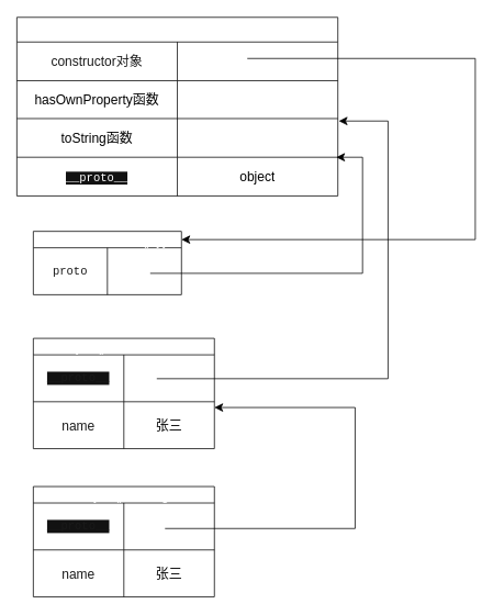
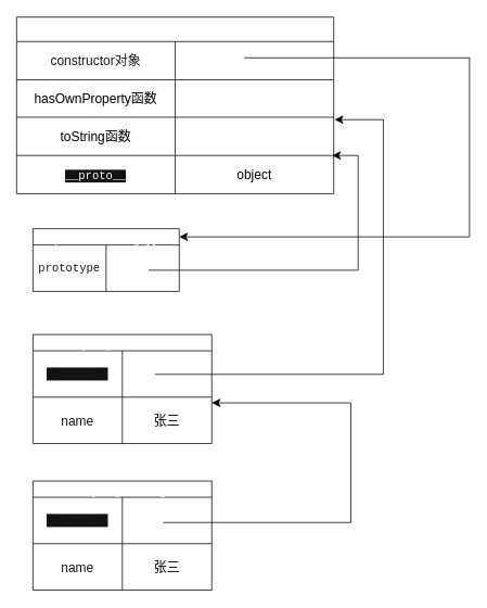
  <mxCell id="0" />
  <mxCell id="1" parent="0" />
- <mxCell id="2" value="function Person () { }" style="shape=table;startSize=20;container=1;collapsible=0;childLayout=tableLayout;strokeColor=default;fontSize=16;fontColor=light-dark(#FFFFFF,#DB7093);" vertex="1" parent="1"><mxGeometry x="40" y="280" width="180" height="77" as="geometry" /></mxCell>
+ <mxCell id="2" value="proto Person () { }" style="shape=table;startSize=20;container=1;collapsible=0;childLayout=tableLayout;strokeColor=default;fontSize=16;fontColor=light-dark(#FFFFFF,#DB7093);" vertex="1" parent="1"><mxGeometry x="40" y="280" width="180" height="77" as="geometry" /></mxCell>
  <mxCell id="3" value="" style="shape=tableRow;horizontal=0;startSize=0;swimlaneHead=0;swimlaneBody=0;strokeColor=inherit;top=0;left=0;bottom=0;right=0;collapsible=0;dropTarget=0;fillColor=none;points=[[0,0.5],[1,0.5]];portConstraint=eastwest;fontSize=16;" vertex="1" parent="2"><mxGeometry y="20" width="180" height="57" as="geometry" /></mxCell>
- <mxCell id="4" value="&lt;div style=&quot;font-family: Consolas, &amp;quot;Courier New&amp;quot;, monospace; font-size: 14px; line-height: 19px; white-space: pre;&quot;&gt;&lt;span style=&quot;background-color: rgb(255, 255, 255);&quot;&gt;proto&lt;/span&gt;&lt;/div&gt;" style="shape=partialRectangle;html=1;whiteSpace=wrap;connectable=0;strokeColor=inherit;overflow=hidden;fillColor=none;top=0;left=0;bottom=0;right=0;pointerEvents=1;fontSize=16;fontColor=#1A1A1A;" vertex="1" parent="3"><mxGeometry width="90" height="57" as="geometry"><mxRectangle width="90" height="57" as="alternateBounds" /></mxGeometry></mxCell>
+ <mxCell id="4" value="&lt;div style=&quot;font-family: Consolas, &amp;quot;Courier New&amp;quot;, monospace; font-size: 14px; line-height: 19px; white-space: pre;&quot;&gt;&lt;span style=&quot;background-color: rgb(255, 255, 255);&quot;&gt;prototype&lt;/span&gt;&lt;/div&gt;" style="shape=partialRectangle;html=1;whiteSpace=wrap;connectable=0;strokeColor=inherit;overflow=hidden;fillColor=none;top=0;left=0;bottom=0;right=0;pointerEvents=1;fontSize=16;fontColor=#1A1A1A;" vertex="1" parent="3"><mxGeometry width="90" height="57" as="geometry"><mxRectangle width="90" height="57" as="alternateBounds" /></mxGeometry></mxCell>
  <mxCell id="5" value="" style="shape=partialRectangle;html=1;whiteSpace=wrap;connectable=0;strokeColor=inherit;overflow=hidden;fillColor=none;top=0;left=0;bottom=0;right=0;pointerEvents=1;fontSize=16;" vertex="1" parent="3"><mxGeometry x="90" width="90" height="57" as="geometry"><mxRectangle width="90" height="57" as="alternateBounds" /></mxGeometry></mxCell>
  <mxCell id="6" value="Person函数的原型对象" style="shape=table;startSize=30;container=1;collapsible=0;childLayout=tableLayout;strokeColor=default;fontSize=16;fontColor=light-dark(#FFFFFF,#DB7093);" vertex="1" parent="1"><mxGeometry x="20" y="20" width="390" height="217" as="geometry" /></mxCell>
  <mxCell id="7" value="" style="shape=tableRow;horizontal=0;startSize=0;swimlaneHead=0;swimlaneBody=0;strokeColor=inherit;top=0;left=0;bottom=0;right=0;collapsible=0;dropTarget=0;fillColor=none;points=[[0,0.5],[1,0.5]];portConstraint=eastwest;fontSize=16;" vertex="1" parent="6"><mxGeometry y="30" width="390" height="47" as="geometry" /></mxCell>
  <mxCell id="8" value="constructor对象" style="shape=partialRectangle;html=1;whiteSpace=wrap;connectable=0;strokeColor=inherit;overflow=hidden;fillColor=none;top=0;left=0;bottom=0;right=0;pointerEvents=1;fontSize=16;fontColor=#1A1A1A;" vertex="1" parent="7"><mxGeometry width="195" height="47" as="geometry"><mxRectangle width="195" height="47" as="alternateBounds" /></mxGeometry></mxCell>
  <mxCell id="9" value="" style="shape=partialRectangle;html=1;whiteSpace=wrap;connectable=0;strokeColor=inherit;overflow=hidden;fillColor=none;top=0;left=0;bottom=0;right=0;pointerEvents=1;fontSize=16;" vertex="1" parent="7"><mxGeometry x="195" width="195" height="47" as="geometry"><mxRectangle width="195" height="47" as="alternateBounds" /></mxGeometry></mxCell>
  <mxCell id="10" value="" style="shape=tableRow;horizontal=0;startSize=0;swimlaneHead=0;swimlaneBody=0;strokeColor=inherit;top=0;left=0;bottom=0;right=0;collapsible=0;dropTarget=0;fillColor=none;points=[[0,0.5],[1,0.5]];portConstraint=eastwest;fontSize=16;" vertex="1" parent="6"><mxGeometry y="77" width="390" height="46" as="geometry" /></mxCell>
  <mxCell id="11" value="hasOwnProperty函数" style="shape=partialRectangle;html=1;whiteSpace=wrap;connectable=0;strokeColor=inherit;overflow=hidden;fillColor=none;top=0;left=0;bottom=0;right=0;pointerEvents=1;fontSize=16;" vertex="1" parent="10"><mxGeometry width="195" height="46" as="geometry"><mxRectangle width="195" height="46" as="alternateBounds" /></mxGeometry></mxCell>
  <mxCell id="12" value="" style="shape=partialRectangle;html=1;whiteSpace=wrap;connectable=0;strokeColor=inherit;overflow=hidden;fillColor=none;top=0;left=0;bottom=0;right=0;pointerEvents=1;fontSize=16;" vertex="1" parent="10"><mxGeometry x="195" width="195" height="46" as="geometry"><mxRectangle width="195" height="46" as="alternateBounds" /></mxGeometry></mxCell>
  <mxCell id="13" value="" style="shape=tableRow;horizontal=0;startSize=0;swimlaneHead=0;swimlaneBody=0;strokeColor=inherit;top=0;left=0;bottom=0;right=0;collapsible=0;dropTarget=0;fillColor=none;points=[[0,0.5],[1,0.5]];portConstraint=eastwest;fontSize=16;" vertex="1" parent="6"><mxGeometry y="123" width="390" height="47" as="geometry" /></mxCell>
  <mxCell id="14" value="toString函数" style="shape=partialRectangle;html=1;whiteSpace=wrap;connectable=0;strokeColor=inherit;overflow=hidden;fillColor=none;top=0;left=0;bottom=0;right=0;pointerEvents=1;fontSize=16;" vertex="1" parent="13"><mxGeometry width="195" height="47" as="geometry"><mxRectangle width="195" height="47" as="alternateBounds" /></mxGeometry></mxCell>
  <mxCell id="15" value="" style="shape=partialRectangle;html=1;whiteSpace=wrap;connectable=0;strokeColor=inherit;overflow=hidden;fillColor=none;top=0;left=0;bottom=0;right=0;pointerEvents=1;fontSize=16;" vertex="1" parent="13"><mxGeometry x="195" width="195" height="47" as="geometry"><mxRectangle width="195" height="47" as="alternateBounds" /></mxGeometry></mxCell>
  <mxCell id="16" style="shape=tableRow;horizontal=0;startSize=0;swimlaneHead=0;swimlaneBody=0;strokeColor=inherit;top=0;left=0;bottom=0;right=0;collapsible=0;dropTarget=0;fillColor=none;points=[[0,0.5],[1,0.5]];portConstraint=eastwest;fontSize=16;" vertex="1" parent="6"><mxGeometry y="170" width="390" height="47" as="geometry" /></mxCell>
  <mxCell id="17" value="&lt;span style=&quot;font-family: Consolas, &amp;quot;Courier New&amp;quot;, monospace; font-size: 14px; white-space: pre; background-color: light-dark(rgb(18, 18, 18), rgb(18, 18, 18));&quot;&gt;&lt;font style=&quot;color: light-dark(rgb(255, 255, 255), rgb(255, 255, 255));&quot;&gt;__proto__&lt;/font&gt;&lt;/span&gt;" style="shape=partialRectangle;html=1;whiteSpace=wrap;connectable=0;strokeColor=inherit;overflow=hidden;fillColor=none;top=0;left=0;bottom=0;right=0;pointerEvents=1;fontSize=16;" vertex="1" parent="16"><mxGeometry width="195" height="47" as="geometry"><mxRectangle width="195" height="47" as="alternateBounds" /></mxGeometry></mxCell>
  <mxCell id="18" value="object" style="shape=partialRectangle;html=1;whiteSpace=wrap;connectable=0;strokeColor=inherit;overflow=hidden;fillColor=none;top=0;left=0;bottom=0;right=0;pointerEvents=1;fontSize=16;" vertex="1" parent="16"><mxGeometry x="195" width="195" height="47" as="geometry"><mxRectangle width="195" height="47" as="alternateBounds" /></mxGeometry></mxCell>
  <mxCell id="19" value="" style="edgeStyle=elbowEdgeStyle;elbow=horizontal;endArrow=classic;html=1;curved=0;rounded=0;endSize=8;startSize=8;entryX=0.995;entryY=1;entryDx=0;entryDy=0;entryPerimeter=0;" edge="1" parent="1" target="13"><mxGeometry width="50" height="50" relative="1" as="geometry"><mxPoint x="182" y="331" as="sourcePoint" /><mxPoint x="392" y="114" as="targetPoint" /><Array as="points"><mxPoint x="440" y="170" /><mxPoint x="442" y="284" /><mxPoint x="232" y="311" /></Array></mxGeometry></mxCell>
- <mxCell id="20" value="new object()创建的对象Person" style="shape=table;startSize=20;container=1;collapsible=0;childLayout=tableLayout;strokeColor=default;fontSize=16;fontColor=light-dark(#FFFFFF,#DB7093);" vertex="1" parent="1"><mxGeometry x="40" y="410" width="220" height="134" as="geometry" /></mxCell>
+ <mxCell id="20" value="new object()constructor对象" style="shape=table;startSize=20;container=1;collapsible=0;childLayout=tableLayout;strokeColor=default;fontSize=16;fontColor=light-dark(#FFFFFF,#DB7093);" vertex="1" parent="1"><mxGeometry x="40" y="410" width="220" height="134" as="geometry" /></mxCell>
  <mxCell id="21" value="" style="shape=tableRow;horizontal=0;startSize=0;swimlaneHead=0;swimlaneBody=0;strokeColor=inherit;top=0;left=0;bottom=0;right=0;collapsible=0;dropTarget=0;fillColor=none;points=[[0,0.5],[1,0.5]];portConstraint=eastwest;fontSize=16;" vertex="1" parent="20"><mxGeometry y="20" width="220" height="57" as="geometry" /></mxCell>
  <mxCell id="22" value="&lt;div style=&quot;font-family: Consolas, &amp;quot;Courier New&amp;quot;, monospace; font-size: 14px; line-height: 19px; white-space: pre;&quot;&gt;&lt;span style=&quot;background-color: light-dark(rgb(18, 18, 18), rgb(18, 18, 18));&quot;&gt;__proto__&lt;/span&gt;&lt;/div&gt;" style="shape=partialRectangle;html=1;whiteSpace=wrap;connectable=0;strokeColor=inherit;overflow=hidden;fillColor=none;top=0;left=0;bottom=0;right=0;pointerEvents=1;fontSize=16;fontColor=#1A1A1A;" vertex="1" parent="21"><mxGeometry width="110" height="57" as="geometry"><mxRectangle width="110" height="57" as="alternateBounds" /></mxGeometry></mxCell>
  <mxCell id="23" value="" style="shape=partialRectangle;html=1;whiteSpace=wrap;connectable=0;strokeColor=inherit;overflow=hidden;fillColor=none;top=0;left=0;bottom=0;right=0;pointerEvents=1;fontSize=16;" vertex="1" parent="21"><mxGeometry x="110" width="110" height="57" as="geometry"><mxRectangle width="110" height="57" as="alternateBounds" /></mxGeometry></mxCell>
  <mxCell id="24" style="shape=tableRow;horizontal=0;startSize=0;swimlaneHead=0;swimlaneBody=0;strokeColor=inherit;top=0;left=0;bottom=0;right=0;collapsible=0;dropTarget=0;fillColor=none;points=[[0,0.5],[1,0.5]];portConstraint=eastwest;fontSize=16;" vertex="1" parent="20"><mxGeometry y="77" width="220" height="57" as="geometry" /></mxCell>
  <mxCell id="25" value="name" style="shape=partialRectangle;html=1;whiteSpace=wrap;connectable=0;strokeColor=inherit;overflow=hidden;fillColor=none;top=0;left=0;bottom=0;right=0;pointerEvents=1;fontSize=16;fontColor=#1A1A1A;" vertex="1" parent="24"><mxGeometry width="110" height="57" as="geometry"><mxRectangle width="110" height="57" as="alternateBounds" /></mxGeometry></mxCell>
  <mxCell id="26" value="张三" style="shape=partialRectangle;html=1;whiteSpace=wrap;connectable=0;strokeColor=inherit;overflow=hidden;fillColor=none;top=0;left=0;bottom=0;right=0;pointerEvents=1;fontSize=16;" vertex="1" parent="24"><mxGeometry x="110" width="110" height="57" as="geometry"><mxRectangle width="110" height="57" as="alternateBounds" /></mxGeometry></mxCell>
  <mxCell id="27" value="" style="edgeStyle=elbowEdgeStyle;elbow=horizontal;endArrow=classic;html=1;curved=0;rounded=0;endSize=8;startSize=8;entryX=1.003;entryY=1.065;entryDx=0;entryDy=0;entryPerimeter=0;" edge="1" parent="1" target="10"><mxGeometry width="50" height="50" relative="1" as="geometry"><mxPoint x="190" y="459" as="sourcePoint" /><mxPoint x="407.1" y="89.997" as="targetPoint" /><Array as="points"><mxPoint x="471" y="280" /><mxPoint x="206" y="321" /></Array></mxGeometry></mxCell>
  <mxCell id="28" value="" style="edgeStyle=elbowEdgeStyle;elbow=horizontal;endArrow=classic;html=1;curved=0;rounded=0;endSize=8;startSize=8;entryX=1;entryY=0.13;entryDx=0;entryDy=0;entryPerimeter=0;fontColor=light-dark(#000000,#DB7093);" edge="1" parent="1" target="2"><mxGeometry width="50" height="50" relative="1" as="geometry"><mxPoint x="300" y="70" as="sourcePoint" /><mxPoint x="490" y="430" as="targetPoint" /><Array as="points"><mxPoint x="577" y="320" /><mxPoint x="312" y="361" /></Array></mxGeometry></mxCell>
  <mxCell id="29" value="new object()toString函数" style="shape=table;startSize=20;container=1;collapsible=0;childLayout=tableLayout;strokeColor=default;fontSize=16;fontColor=light-dark(#FFFFFF,#DB7093);" vertex="1" parent="1"><mxGeometry x="40" y="590" width="220" height="134" as="geometry" /></mxCell>
  <mxCell id="30" value="" style="shape=tableRow;horizontal=0;startSize=0;swimlaneHead=0;swimlaneBody=0;strokeColor=inherit;top=0;left=0;bottom=0;right=0;collapsible=0;dropTarget=0;fillColor=none;points=[[0,0.5],[1,0.5]];portConstraint=eastwest;fontSize=16;" vertex="1" parent="29"><mxGeometry y="20" width="220" height="57" as="geometry" /></mxCell>
  <mxCell id="31" value="&lt;div style=&quot;font-family: Consolas, &amp;quot;Courier New&amp;quot;, monospace; font-size: 14px; line-height: 19px; white-space: pre;&quot;&gt;&lt;span style=&quot;background-color: light-dark(rgb(18, 18, 18), rgb(18, 18, 18));&quot;&gt;__proto__&lt;/span&gt;&lt;/div&gt;" style="shape=partialRectangle;html=1;whiteSpace=wrap;connectable=0;strokeColor=inherit;overflow=hidden;fillColor=none;top=0;left=0;bottom=0;right=0;pointerEvents=1;fontSize=16;fontColor=#1A1A1A;" vertex="1" parent="30"><mxGeometry width="110" height="57" as="geometry"><mxRectangle width="110" height="57" as="alternateBounds" /></mxGeometry></mxCell>
  <mxCell id="32" value="" style="shape=partialRectangle;html=1;whiteSpace=wrap;connectable=0;strokeColor=inherit;overflow=hidden;fillColor=none;top=0;left=0;bottom=0;right=0;pointerEvents=1;fontSize=16;" vertex="1" parent="30"><mxGeometry x="110" width="110" height="57" as="geometry"><mxRectangle width="110" height="57" as="alternateBounds" /></mxGeometry></mxCell>
  <mxCell id="33" style="shape=tableRow;horizontal=0;startSize=0;swimlaneHead=0;swimlaneBody=0;strokeColor=inherit;top=0;left=0;bottom=0;right=0;collapsible=0;dropTarget=0;fillColor=none;points=[[0,0.5],[1,0.5]];portConstraint=eastwest;fontSize=16;" vertex="1" parent="29"><mxGeometry y="77" width="220" height="57" as="geometry" /></mxCell>
  <mxCell id="34" value="name" style="shape=partialRectangle;html=1;whiteSpace=wrap;connectable=0;strokeColor=inherit;overflow=hidden;fillColor=none;top=0;left=0;bottom=0;right=0;pointerEvents=1;fontSize=16;fontColor=#1A1A1A;" vertex="1" parent="33"><mxGeometry width="110" height="57" as="geometry"><mxRectangle width="110" height="57" as="alternateBounds" /></mxGeometry></mxCell>
  <mxCell id="35" value="张三" style="shape=partialRectangle;html=1;whiteSpace=wrap;connectable=0;strokeColor=inherit;overflow=hidden;fillColor=none;top=0;left=0;bottom=0;right=0;pointerEvents=1;fontSize=16;" vertex="1" parent="33"><mxGeometry x="110" width="110" height="57" as="geometry"><mxRectangle width="110" height="57" as="alternateBounds" /></mxGeometry></mxCell>
  <mxCell id="36" value="" style="edgeStyle=elbowEdgeStyle;elbow=horizontal;endArrow=classic;html=1;curved=0;rounded=0;endSize=8;startSize=8;" edge="1" parent="1"><mxGeometry width="50" height="50" relative="1" as="geometry"><mxPoint x="200" y="641" as="sourcePoint" /><mxPoint x="260" y="494" as="targetPoint" /><Array as="points"><mxPoint x="431" y="594" /><mxPoint x="221" y="621" /></Array></mxGeometry></mxCell>
